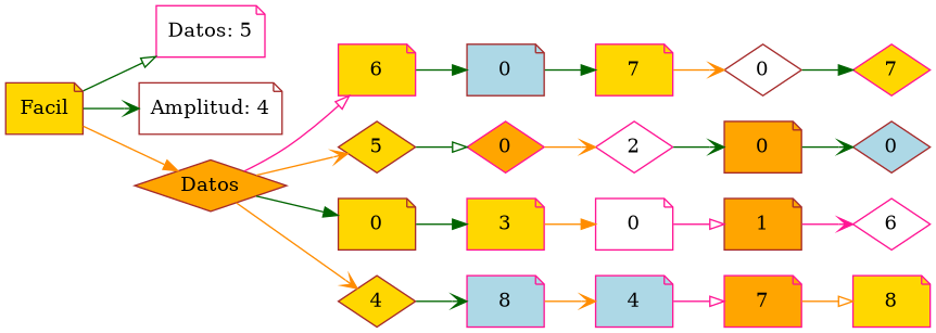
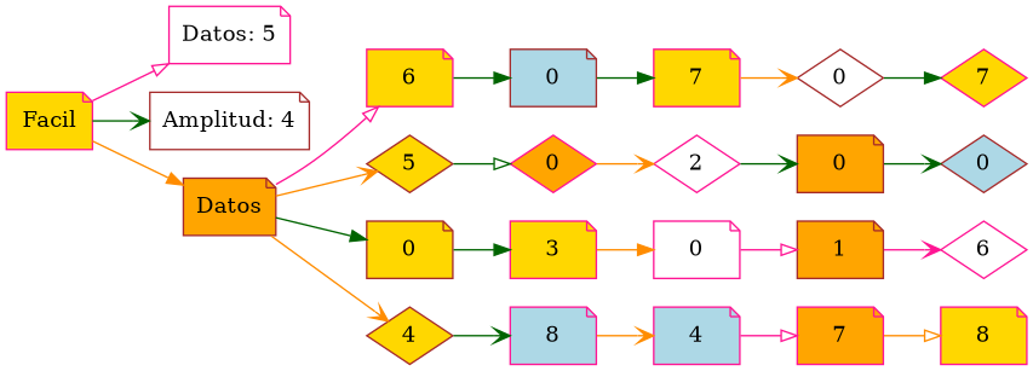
  digraph {
    rankdir=LR
    node [color=deeppink fillcolor=gold shape=note style=filled]
    edge [arrowhead=vee color=darkgreen]
-   n1 [color=brown label=Facil]
+   n1 [label=Facil]
    n2 [fillcolor=white label="Datos: 5"]
    n3 [color=brown fillcolor=white label="Amplitud: 4"]
-   n4 [color=brown fillcolor=orange label=Datos shape=diamond]
+   n4 [color=brown fillcolor=orange label=Datos]
    n5 [label=6]
    n6 [color=brown label=5 shape=diamond]
    n7 [color=brown label=0]
    n8 [color=brown label=4 shape=diamond]
    n9 [color=brown fillcolor=lightblue label=0]
    n10 [fillcolor=orange label=0 shape=diamond]
    n11 [label=3]
    n12 [fillcolor=lightblue label=8]
    n13 [label=7]
    n14 [color=brown fillcolor=white label=0 shape=diamond]
    n15 [label=7 shape=diamond]
    n16 [fillcolor=white label=2 shape=diamond]
    n17 [color=brown fillcolor=orange label=0]
    n18 [color=brown fillcolor=lightblue label=0 shape=diamond]
    n19 [fillcolor=white label=0]
    n20 [color=brown fillcolor=orange label=1]
    n21 [fillcolor=white label=6 shape=diamond]
    n22 [fillcolor=lightblue label=4]
    n23 [fillcolor=orange label=7]
    n24 [label=8]
-   n1 -> n2 [arrowhead=onormal]
+   n1 -> n2 [arrowhead=onormal color=deeppink]
    n1 -> n3
    n1 -> n4 [arrowhead=normal color=darkorange]
    n4 -> n5 [arrowhead=onormal color=deeppink]
    n4 -> n6 [color=darkorange]
    n4 -> n7 [arrowhead=normal]
    n4 -> n8 [color=darkorange]
    n5 -> n9 [arrowhead=normal]
    n6 -> n10 [arrowhead=onormal]
    n7 -> n11 [arrowhead=normal]
    n8 -> n12
    n9 -> n13 [arrowhead=normal]
    n10 -> n16 [color=darkorange]
    n11 -> n19 [arrowhead=normal color=darkorange]
    n12 -> n22 [color=darkorange]
    n13 -> n14 [color=darkorange]
    n14 -> n15 [arrowhead=normal]
    n16 -> n17
    n17 -> n18
    n19 -> n20 [arrowhead=onormal color=deeppink]
    n20 -> n21 [color=deeppink]
    n22 -> n23 [arrowhead=onormal color=deeppink]
    n23 -> n24 [arrowhead=onormal color=darkorange]
  }
